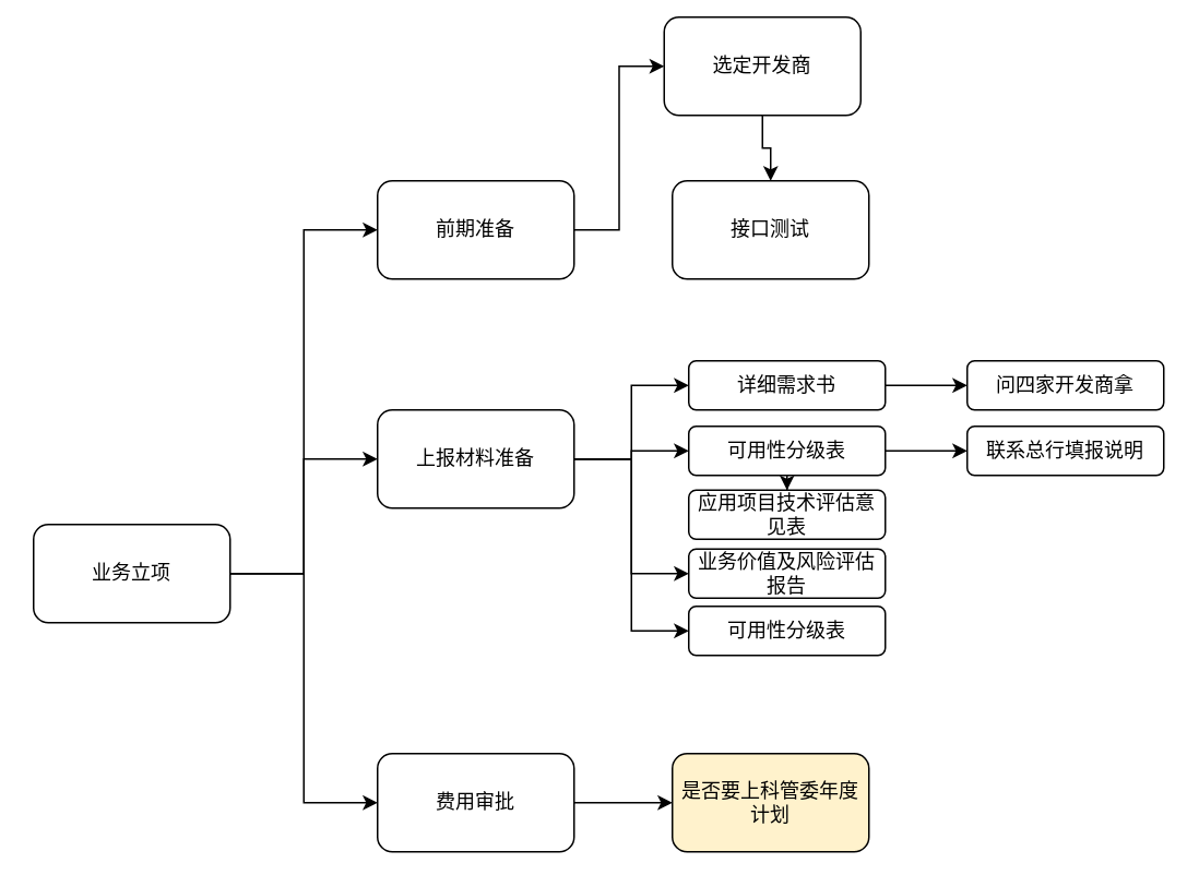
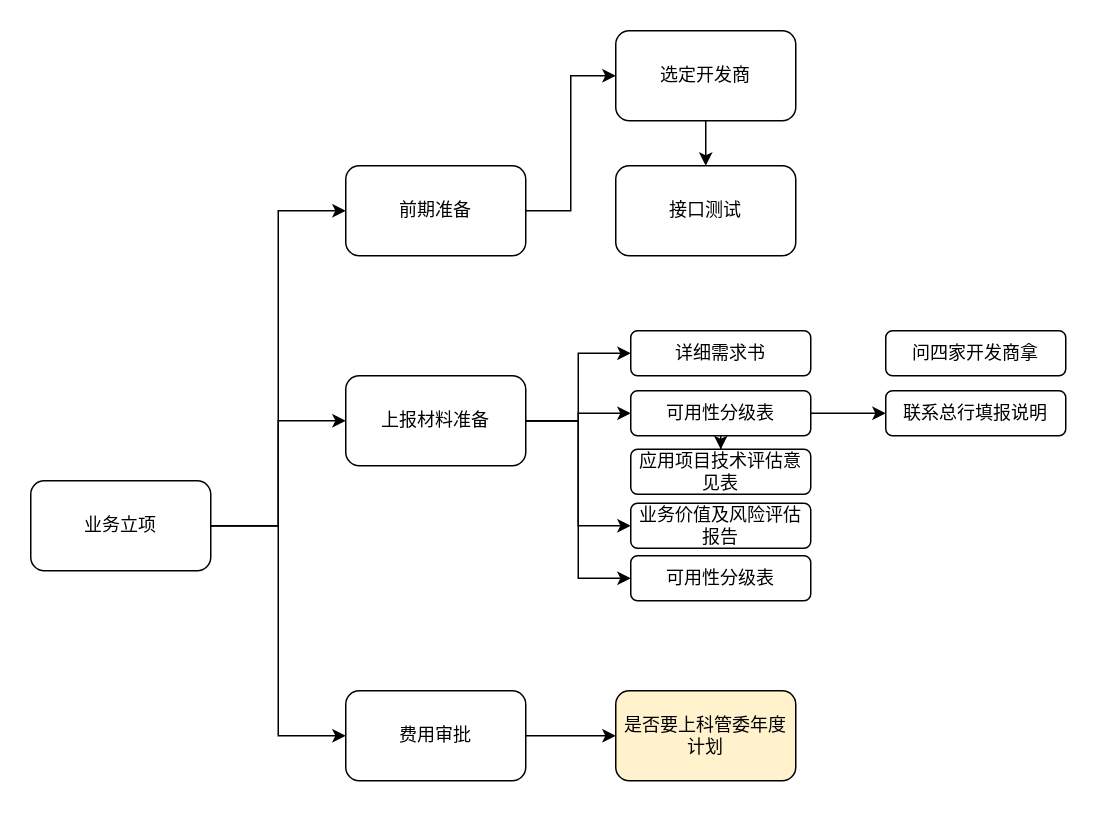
  <mxCell id="0" />
  <mxCell id="1" parent="0" />
  <mxCell id="2" style="edgeStyle=orthogonalEdgeStyle;rounded=0;orthogonalLoop=1;jettySize=auto;html=1;exitX=1;exitY=0.5;exitDx=0;exitDy=0;entryX=0;entryY=0.5;entryDx=0;entryDy=0;" edge="1" parent="1" source="5" target="10"><mxGeometry relative="1" as="geometry" /></mxCell>
  <mxCell id="3" style="edgeStyle=orthogonalEdgeStyle;rounded=0;orthogonalLoop=1;jettySize=auto;html=1;exitX=1;exitY=0.5;exitDx=0;exitDy=0;entryX=0;entryY=0.5;entryDx=0;entryDy=0;" edge="1" parent="1" source="5" target="22"><mxGeometry relative="1" as="geometry" /></mxCell>
  <mxCell id="4" style="edgeStyle=orthogonalEdgeStyle;rounded=0;orthogonalLoop=1;jettySize=auto;html=1;exitX=1;exitY=0.5;exitDx=0;exitDy=0;entryX=0;entryY=0.5;entryDx=0;entryDy=0;" edge="1" parent="1" source="5" target="12"><mxGeometry relative="1" as="geometry" /></mxCell>
  <mxCell id="5" value="业务立项" style="rounded=1;whiteSpace=wrap;html=1;" vertex="1" parent="1"><mxGeometry x="20" y="320" width="120" height="60" as="geometry" /></mxCell>
  <mxCell id="6" style="edgeStyle=orthogonalEdgeStyle;rounded=0;orthogonalLoop=1;jettySize=auto;html=1;exitX=1;exitY=0.5;exitDx=0;exitDy=0;entryX=0;entryY=0.5;entryDx=0;entryDy=0;" edge="1" parent="1" source="10" target="17"><mxGeometry relative="1" as="geometry" /></mxCell>
  <mxCell id="7" style="edgeStyle=orthogonalEdgeStyle;rounded=0;orthogonalLoop=1;jettySize=auto;html=1;exitX=1;exitY=0.5;exitDx=0;exitDy=0;entryX=0;entryY=0.5;entryDx=0;entryDy=0;" edge="1" parent="1" source="10" target="20"><mxGeometry relative="1" as="geometry" /></mxCell>
  <mxCell id="8" style="edgeStyle=orthogonalEdgeStyle;rounded=0;orthogonalLoop=1;jettySize=auto;html=1;exitX=1;exitY=0.5;exitDx=0;exitDy=0;entryX=0;entryY=0.5;entryDx=0;entryDy=0;" edge="1" parent="1" source="10" target="24"><mxGeometry relative="1" as="geometry" /></mxCell>
  <mxCell id="9" style="edgeStyle=orthogonalEdgeStyle;rounded=0;orthogonalLoop=1;jettySize=auto;html=1;exitX=1;exitY=0.5;exitDx=0;exitDy=0;entryX=0;entryY=0.5;entryDx=0;entryDy=0;" edge="1" parent="1" source="10" target="25"><mxGeometry relative="1" as="geometry" /></mxCell>
  <mxCell id="10" value="上报材料准备" style="rounded=1;whiteSpace=wrap;html=1;" vertex="1" parent="1"><mxGeometry x="230" y="250" width="120" height="60" as="geometry" /></mxCell>
  <mxCell id="11" style="edgeStyle=orthogonalEdgeStyle;rounded=0;orthogonalLoop=1;jettySize=auto;html=1;exitX=1;exitY=0.5;exitDx=0;exitDy=0;entryX=0;entryY=0.5;entryDx=0;entryDy=0;" edge="1" parent="1" source="12" target="14"><mxGeometry relative="1" as="geometry" /></mxCell>
  <mxCell id="12" value="前期准备" style="rounded=1;whiteSpace=wrap;html=1;" vertex="1" parent="1"><mxGeometry x="230" y="110" width="120" height="60" as="geometry" /></mxCell>
  <mxCell id="13" style="edgeStyle=orthogonalEdgeStyle;rounded=0;orthogonalLoop=1;jettySize=auto;html=1;exitX=0.5;exitY=1;exitDx=0;exitDy=0;entryX=0.5;entryY=0;entryDx=0;entryDy=0;" edge="1" parent="1" source="14" target="15"><mxGeometry relative="1" as="geometry" /></mxCell>
- <mxCell id="14" value="选定开发商" style="rounded=1;whiteSpace=wrap;html=1;" vertex="1" parent="1"><mxGeometry x="405" y="10" width="120" height="60" as="geometry" /></mxCell>
+ <mxCell id="14" value="选定开发商" style="rounded=1;whiteSpace=wrap;html=1;" vertex="1" parent="1"><mxGeometry x="410" y="20" width="120" height="60" as="geometry" /></mxCell>
  <mxCell id="15" value="接口测试" style="rounded=1;whiteSpace=wrap;html=1;" vertex="1" parent="1"><mxGeometry x="410" y="110" width="120" height="60" as="geometry" /></mxCell>
- <mxCell id="16" style="edgeStyle=orthogonalEdgeStyle;rounded=0;orthogonalLoop=1;jettySize=auto;html=1;exitX=1;exitY=0.5;exitDx=0;exitDy=0;entryX=0;entryY=0.5;entryDx=0;entryDy=0;" edge="1" parent="1" source="17" target="27"><mxGeometry relative="1" as="geometry" /></mxCell>
  <mxCell id="17" value="详细需求书" style="rounded=1;whiteSpace=wrap;html=1;" vertex="1" parent="1"><mxGeometry x="420" y="220" width="120" height="30" as="geometry" /></mxCell>
  <mxCell id="18" style="edgeStyle=orthogonalEdgeStyle;rounded=0;orthogonalLoop=1;jettySize=auto;html=1;exitX=0.5;exitY=1;exitDx=0;exitDy=0;" edge="1" parent="1" source="20" target="23"><mxGeometry relative="1" as="geometry" /></mxCell>
  <mxCell id="19" style="edgeStyle=orthogonalEdgeStyle;rounded=0;orthogonalLoop=1;jettySize=auto;html=1;exitX=1;exitY=0.5;exitDx=0;exitDy=0;entryX=0;entryY=0.5;entryDx=0;entryDy=0;" edge="1" parent="1" source="20" target="26"><mxGeometry relative="1" as="geometry" /></mxCell>
  <mxCell id="20" value="可用性分级表" style="rounded=1;whiteSpace=wrap;html=1;" vertex="1" parent="1"><mxGeometry x="420" y="260" width="120" height="30" as="geometry" /></mxCell>
  <mxCell id="21" style="edgeStyle=orthogonalEdgeStyle;rounded=0;orthogonalLoop=1;jettySize=auto;html=1;exitX=1;exitY=0.5;exitDx=0;exitDy=0;entryX=0;entryY=0.5;entryDx=0;entryDy=0;" edge="1" parent="1" source="22" target="28"><mxGeometry relative="1" as="geometry" /></mxCell>
  <mxCell id="22" value="费用审批" style="rounded=1;whiteSpace=wrap;html=1;" vertex="1" parent="1"><mxGeometry x="230" y="460" width="120" height="60" as="geometry" /></mxCell>
  <mxCell id="23" value="应用项目技术评估意见表" style="rounded=1;whiteSpace=wrap;html=1;" vertex="1" parent="1"><mxGeometry x="420" y="299" width="120" height="30" as="geometry" /></mxCell>
  <mxCell id="24" value="业务价值及风险评估报告" style="rounded=1;whiteSpace=wrap;html=1;" vertex="1" parent="1"><mxGeometry x="420" y="335" width="120" height="30" as="geometry" /></mxCell>
  <mxCell id="25" value="可用性分级表" style="rounded=1;whiteSpace=wrap;html=1;" vertex="1" parent="1"><mxGeometry x="420" y="370" width="120" height="30" as="geometry" /></mxCell>
  <mxCell id="26" value="联系总行填报说明" style="rounded=1;whiteSpace=wrap;html=1;" vertex="1" parent="1"><mxGeometry x="590" y="260" width="120" height="30" as="geometry" /></mxCell>
  <mxCell id="27" value="问四家开发商拿" style="rounded=1;whiteSpace=wrap;html=1;" vertex="1" parent="1"><mxGeometry x="590" y="220" width="120" height="30" as="geometry" /></mxCell>
  <mxCell id="28" value="是否要上科管委年度计划" style="rounded=1;whiteSpace=wrap;html=1;fillColor=#fff2cc;" vertex="1" parent="1"><mxGeometry x="410" y="460" width="120" height="60" as="geometry" /></mxCell>
